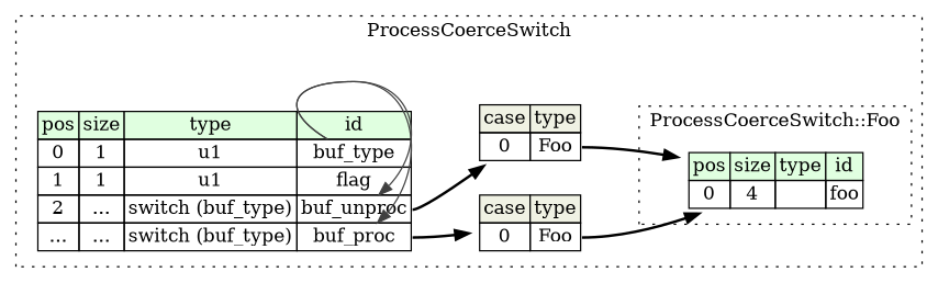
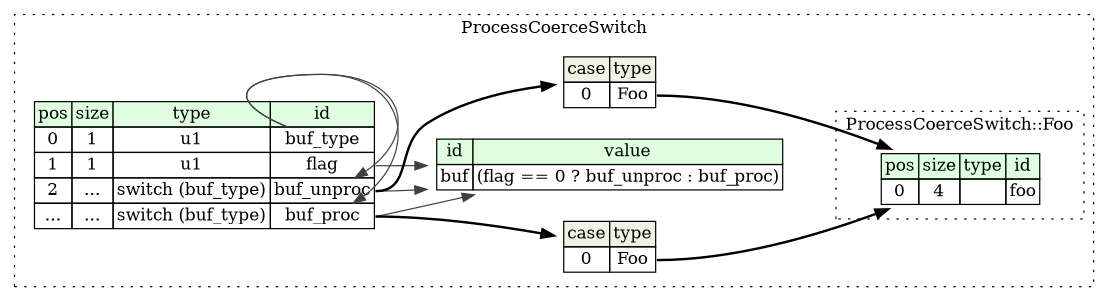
  digraph {
    rankdir=LR
    node [shape=plaintext]
    edge [color="#404040" tailport=buf_type_type]
    n1 [label=<<TABLE BORDER="0" CELLBORDER="1" CELLSPACING="0"> 				<TR><TD BGCOLOR="#E0FFE0">pos</TD><TD BGCOLOR="#E0FFE0">size</TD><TD BGCOLOR="#E0FFE0">type</TD><TD BGCOLOR="#E0FFE0">id</TD></TR> 				<TR><TD PORT="foo_pos">0</TD><TD PORT="foo_size">4</TD><TD></TD><TD PORT="foo_type">foo</TD></TR> 			</TABLE>>]
    n2 [label=<<TABLE BORDER="0" CELLBORDER="1" CELLSPACING="0"> 			<TR><TD BGCOLOR="#E0FFE0">pos</TD><TD BGCOLOR="#E0FFE0">size</TD><TD BGCOLOR="#E0FFE0">type</TD><TD BGCOLOR="#E0FFE0">id</TD></TR> 			<TR><TD PORT="buf_type_pos">0</TD><TD PORT="buf_type_size">1</TD><TD>u1</TD><TD PORT="buf_type_type">buf_type</TD></TR> 			<TR><TD PORT="flag_pos">1</TD><TD PORT="flag_size">1</TD><TD>u1</TD><TD PORT="flag_type">flag</TD></TR> 			<TR><TD PORT="buf_unproc_pos">2</TD><TD PORT="buf_unproc_size">...</TD><TD>switch (buf_type)</TD><TD PORT="buf_unproc_type">buf_unproc</TD></TR> 			<TR><TD PORT="buf_proc_pos">...</TD><TD PORT="buf_proc_size">...</TD><TD>switch (buf_type)</TD><TD PORT="buf_proc_type">buf_proc</TD></TR> 		</TABLE>>]
+   n3 [label=<<TABLE BORDER="0" CELLBORDER="1" CELLSPACING="0"> 			<TR><TD BGCOLOR="#E0FFE0">id</TD><TD BGCOLOR="#E0FFE0">value</TD></TR> 			<TR><TD>buf</TD><TD>(flag == 0 ? buf_unproc : buf_proc)</TD></TR> 		</TABLE>>]
    n4 [label=<<TABLE BORDER="0" CELLBORDER="1" CELLSPACING="0"> 	<TR><TD BGCOLOR="#F0F2E4">case</TD><TD BGCOLOR="#F0F2E4">type</TD></TR> 	<TR><TD>0</TD><TD PORT="case0">Foo</TD></TR> </TABLE>>]
    n5 [label=<<TABLE BORDER="0" CELLBORDER="1" CELLSPACING="0"> 	<TR><TD BGCOLOR="#F0F2E4">case</TD><TD BGCOLOR="#F0F2E4">type</TD></TR> 	<TR><TD>0</TD><TD PORT="case0">Foo</TD></TR> </TABLE>>]
    subgraph cluster_1 {
      label=ProcessCoerceSwitch
      style=dotted
      n2
+     n3
      n4
      n5
      subgraph cluster_2 {
        label="ProcessCoerceSwitch::Foo"
        style=dotted
        n1
      }
    }
    n2 -> n2 [headport=buf_unproc_type]
    n2 -> n2 [headport=buf_proc_type]
+   n2 -> n3 [tailport=flag_type]
+   n2 -> n3 [tailport=buf_unproc_type]
+   n2 -> n3 [tailport=buf_proc_type]
    n2 -> n4 [style=bold tailport=buf_unproc_type color=""]
    n2 -> n5 [style=bold tailport=buf_proc_type color=""]
    n4 -> n1 [style=bold tailport=case0 color=""]
    n5 -> n1 [style=bold tailport=case0 color=""]
  }
